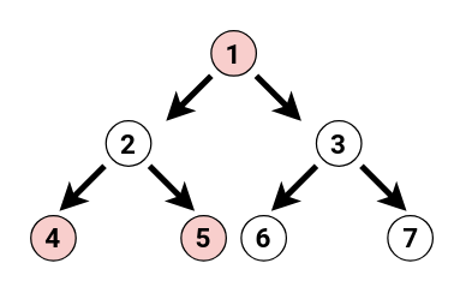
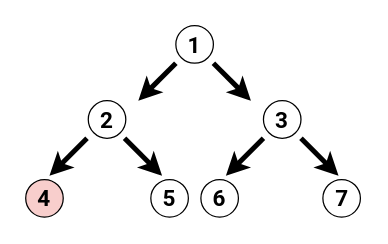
  <mxCell id="0" />
  <mxCell id="1" parent="0" />
- <mxCell id="2" value="&lt;font style=&quot;font-size: 18px&quot; face=&quot;Roboto&quot; data-font-src=&quot;https://fonts.googleapis.com/css?family=Roboto&quot;&gt;&lt;b&gt;1&lt;/b&gt;&lt;/font&gt;" style="ellipse;whiteSpace=wrap;html=1;aspect=fixed;fillColor=#f8cecc;" vertex="1" parent="1"><mxGeometry x="140" y="20" width="30" height="30" as="geometry" /></mxCell>
+ <mxCell id="2" value="&lt;font style=&quot;font-size: 18px&quot; face=&quot;Roboto&quot; data-font-src=&quot;https://fonts.googleapis.com/css?family=Roboto&quot;&gt;&lt;b&gt;1&lt;/b&gt;&lt;/font&gt;" style="ellipse;whiteSpace=wrap;html=1;aspect=fixed;" vertex="1" parent="1"><mxGeometry x="140" y="20" width="30" height="30" as="geometry" /></mxCell>
  <mxCell id="3" value="&lt;font style=&quot;font-size: 18px&quot; face=&quot;Roboto&quot; data-font-src=&quot;https://fonts.googleapis.com/css?family=Roboto&quot;&gt;&lt;b&gt;2&lt;/b&gt;&lt;/font&gt;" style="ellipse;whiteSpace=wrap;html=1;aspect=fixed;" vertex="1" parent="1"><mxGeometry x="70" y="80" width="30" height="30" as="geometry" /></mxCell>
  <mxCell id="4" value="&lt;font style=&quot;font-size: 18px&quot; face=&quot;Roboto&quot; data-font-src=&quot;https://fonts.googleapis.com/css?family=Roboto&quot;&gt;&lt;b&gt;3&lt;/b&gt;&lt;/font&gt;" style="ellipse;whiteSpace=wrap;html=1;aspect=fixed;" vertex="1" parent="1"><mxGeometry x="210" y="80" width="30" height="30" as="geometry" /></mxCell>
  <mxCell id="5" value="&lt;font style=&quot;font-size: 18px&quot; face=&quot;Roboto&quot; data-font-src=&quot;https://fonts.googleapis.com/css?family=Roboto&quot;&gt;&lt;b&gt;4&lt;/b&gt;&lt;/font&gt;" style="ellipse;whiteSpace=wrap;html=1;aspect=fixed;fillColor=#f8cecc;" vertex="1" parent="1"><mxGeometry x="20" y="143" width="30" height="30" as="geometry" /></mxCell>
- <mxCell id="6" value="&lt;font style=&quot;font-size: 18px&quot; face=&quot;Roboto&quot; data-font-src=&quot;https://fonts.googleapis.com/css?family=Roboto&quot;&gt;&lt;b&gt;5&lt;/b&gt;&lt;/font&gt;" style="ellipse;whiteSpace=wrap;html=1;aspect=fixed;fillColor=#f8cecc;" vertex="1" parent="1"><mxGeometry x="120" y="143" width="30" height="30" as="geometry" /></mxCell>
+ <mxCell id="6" value="&lt;font style=&quot;font-size: 18px&quot; face=&quot;Roboto&quot; data-font-src=&quot;https://fonts.googleapis.com/css?family=Roboto&quot;&gt;&lt;b&gt;5&lt;/b&gt;&lt;/font&gt;" style="ellipse;whiteSpace=wrap;html=1;aspect=fixed;" vertex="1" parent="1"><mxGeometry x="120" y="143" width="30" height="30" as="geometry" /></mxCell>
  <mxCell id="7" value="&lt;font style=&quot;font-size: 18px&quot; face=&quot;Roboto&quot; data-font-src=&quot;https://fonts.googleapis.com/css?family=Roboto&quot;&gt;&lt;b&gt;6&lt;/b&gt;&lt;/font&gt;" style="ellipse;whiteSpace=wrap;html=1;aspect=fixed;" vertex="1" parent="1"><mxGeometry x="160" y="143" width="30" height="30" as="geometry" /></mxCell>
  <mxCell id="8" value="&lt;font style=&quot;font-size: 18px&quot; face=&quot;Roboto&quot; data-font-src=&quot;https://fonts.googleapis.com/css?family=Roboto&quot;&gt;&lt;b&gt;7&lt;/b&gt;&lt;/font&gt;" style="ellipse;whiteSpace=wrap;html=1;aspect=fixed;" vertex="1" parent="1"><mxGeometry x="257.5" y="143" width="30" height="30" as="geometry" /></mxCell>
  <mxCell id="9" value="" style="endArrow=classic;html=1;rounded=0;fontSize=18;strokeWidth=4;" edge="1" parent="1"><mxGeometry width="50" height="50" relative="1" as="geometry"><mxPoint x="170" y="50" as="sourcePoint" /><mxPoint x="200" y="80" as="targetPoint" /></mxGeometry></mxCell>
  <mxCell id="10" value="" style="endArrow=classic;html=1;rounded=0;fontSize=18;strokeWidth=4;" edge="1" parent="1"><mxGeometry width="50" height="50" relative="1" as="geometry"><mxPoint x="140" y="50" as="sourcePoint" /><mxPoint x="110" y="80" as="targetPoint" /></mxGeometry></mxCell>
  <mxCell id="11" value="" style="endArrow=classic;html=1;rounded=0;fontSize=18;strokeWidth=4;" edge="1" parent="1"><mxGeometry width="50" height="50" relative="1" as="geometry"><mxPoint x="69" y="110" as="sourcePoint" /><mxPoint x="39" y="140" as="targetPoint" /></mxGeometry></mxCell>
  <mxCell id="12" value="" style="endArrow=classic;html=1;rounded=0;fontSize=18;strokeWidth=4;" edge="1" parent="1"><mxGeometry width="50" height="50" relative="1" as="geometry"><mxPoint x="99" y="110" as="sourcePoint" /><mxPoint x="129" y="140" as="targetPoint" /></mxGeometry></mxCell>
  <mxCell id="13" value="" style="endArrow=classic;html=1;rounded=0;fontSize=18;strokeWidth=4;" edge="1" parent="1"><mxGeometry width="50" height="50" relative="1" as="geometry"><mxPoint x="210" y="110" as="sourcePoint" /><mxPoint x="180" y="140" as="targetPoint" /></mxGeometry></mxCell>
  <mxCell id="14" value="" style="endArrow=classic;html=1;rounded=0;fontSize=18;strokeWidth=4;" edge="1" parent="1"><mxGeometry width="50" height="50" relative="1" as="geometry"><mxPoint x="240" y="110" as="sourcePoint" /><mxPoint x="270" y="140" as="targetPoint" /></mxGeometry></mxCell>
